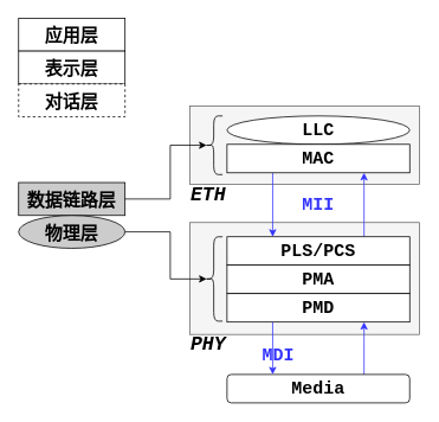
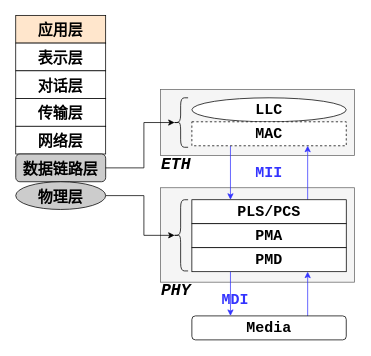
  <mxCell id="0" />
  <mxCell id="1" parent="0" />
  <mxCell id="2" value="" style="rounded=0;whiteSpace=wrap;html=1;fontFamily=Courier New;strokeColor=#666666;fillColor=#f5f5f5;fontColor=#333333;" vertex="1" parent="1"><mxGeometry x="213" y="119" width="259" height="88" as="geometry" /></mxCell>
  <mxCell id="3" value="" style="rounded=0;whiteSpace=wrap;html=1;fontFamily=Courier New;strokeColor=#666666;fillColor=#f5f5f5;fontColor=#333333;" vertex="1" parent="1"><mxGeometry x="213" y="250" width="259" height="126" as="geometry" /></mxCell>
- <mxCell id="4" value="&lt;font face=&quot;Georgia&quot; size=&quot;1&quot;&gt;&lt;b style=&quot;font-size: 20px;&quot;&gt;应用层&lt;/b&gt;&lt;/font&gt;" style="rounded=0;whiteSpace=wrap;html=1;" vertex="1" parent="1"><mxGeometry x="20" y="20" width="120" height="37" as="geometry" /></mxCell>
+ <mxCell id="4" value="&lt;font face=&quot;Georgia&quot; size=&quot;1&quot;&gt;&lt;b style=&quot;font-size: 20px;&quot;&gt;应用层&lt;/b&gt;&lt;/font&gt;" style="rounded=0;whiteSpace=wrap;html=1;fillColor=#ffe6cc;" vertex="1" parent="1"><mxGeometry x="20" y="20" width="120" height="37" as="geometry" /></mxCell>
  <mxCell id="5" value="&lt;font face=&quot;Georgia&quot; size=&quot;1&quot;&gt;&lt;b style=&quot;font-size: 20px;&quot;&gt;表示层&lt;/b&gt;&lt;/font&gt;" style="rounded=0;whiteSpace=wrap;html=1;" vertex="1" parent="1"><mxGeometry x="20" y="57" width="120" height="37" as="geometry" /></mxCell>
- <mxCell id="6" value="&lt;font face=&quot;Georgia&quot; size=&quot;1&quot;&gt;&lt;b style=&quot;font-size: 20px;&quot;&gt;对话层&lt;/b&gt;&lt;/font&gt;" style="rounded=0;whiteSpace=wrap;html=1;dashed=1;" vertex="1" parent="1"><mxGeometry x="20" y="94" width="120" height="37" as="geometry" /></mxCell>
- <mxCell id="9" value="&lt;font face=&quot;Georgia&quot; size=&quot;1&quot;&gt;&lt;b style=&quot;font-size: 20px;&quot;&gt;数据链路层&lt;/b&gt;&lt;/font&gt;" style="rounded=0;whiteSpace=wrap;html=1;fillColor=#CCCCCC;" vertex="1" parent="1"><mxGeometry x="20" y="205" width="120" height="37" as="geometry" /></mxCell>
+ <mxCell id="6" value="&lt;font face=&quot;Georgia&quot; size=&quot;1&quot;&gt;&lt;b style=&quot;font-size: 20px;&quot;&gt;对话层&lt;/b&gt;&lt;/font&gt;" style="rounded=0;whiteSpace=wrap;html=1;" vertex="1" parent="1"><mxGeometry x="20" y="94" width="120" height="37" as="geometry" /></mxCell>
+ <mxCell id="7" value="&lt;font face=&quot;Georgia&quot; size=&quot;1&quot;&gt;&lt;b style=&quot;font-size: 20px;&quot;&gt;传输层&lt;/b&gt;&lt;/font&gt;" style="rounded=0;whiteSpace=wrap;html=1;" vertex="1" parent="1"><mxGeometry x="20" y="131" width="120" height="37" as="geometry" /></mxCell>
+ <mxCell id="8" value="&lt;font face=&quot;Georgia&quot; size=&quot;1&quot;&gt;&lt;b style=&quot;font-size: 20px;&quot;&gt;网络层&lt;/b&gt;&lt;/font&gt;" style="rounded=0;whiteSpace=wrap;html=1;" vertex="1" parent="1"><mxGeometry x="20" y="168" width="120" height="37" as="geometry" /></mxCell>
+ <mxCell id="9" value="&lt;font face=&quot;Georgia&quot; size=&quot;1&quot;&gt;&lt;b style=&quot;font-size: 20px;&quot;&gt;数据链路层&lt;/b&gt;&lt;/font&gt;" style="whiteSpace=wrap;html=1;fillColor=#CCCCCC;rounded=1;" vertex="1" parent="1"><mxGeometry x="20" y="205" width="120" height="37" as="geometry" /></mxCell>
  <mxCell id="10" value="&lt;font face=&quot;Georgia&quot; size=&quot;1&quot;&gt;&lt;b style=&quot;font-size: 20px;&quot;&gt;物理层&lt;/b&gt;&lt;/font&gt;" style="ellipse;whiteSpace=wrap;html=1;fillColor=#CCCCCC;" vertex="1" parent="1"><mxGeometry x="20" y="242" width="120" height="37" as="geometry" /></mxCell>
  <mxCell id="11" value="&lt;font size=&quot;1&quot;&gt;&lt;b style=&quot;font-size: 20px;&quot;&gt;LLC&lt;/b&gt;&lt;/font&gt;" style="ellipse;whiteSpace=wrap;html=1;fontFamily=Courier New;" vertex="1" parent="1"><mxGeometry x="255" y="130" width="206" height="32" as="geometry" /></mxCell>
  <mxCell id="12" style="edgeStyle=orthogonalEdgeStyle;rounded=0;orthogonalLoop=1;jettySize=auto;html=1;entryX=0.25;entryY=0;entryDx=0;entryDy=0;fontFamily=Courier New;fontSize=20;exitX=0.25;exitY=1;exitDx=0;exitDy=0;strokeColor=#3333FF;" edge="1" parent="1" source="13" target="17"><mxGeometry relative="1" as="geometry" /></mxCell>
- <mxCell id="13" value="&lt;font&gt;&lt;span style=&quot;font-size: 20px;&quot;&gt;&lt;b&gt;MAC&lt;/b&gt;&lt;/span&gt;&lt;/font&gt;" style="rounded=0;whiteSpace=wrap;html=1;fontFamily=Courier New;" vertex="1" parent="1"><mxGeometry x="255" y="162" width="206" height="32" as="geometry" /></mxCell>
+ <mxCell id="13" value="&lt;font&gt;&lt;span style=&quot;font-size: 20px;&quot;&gt;&lt;b&gt;MAC&lt;/b&gt;&lt;/span&gt;&lt;/font&gt;" style="rounded=0;whiteSpace=wrap;html=1;fontFamily=Courier New;dashed=1;" vertex="1" parent="1"><mxGeometry x="255" y="162" width="206" height="32" as="geometry" /></mxCell>
  <mxCell id="14" value="" style="shape=curlyBracket;whiteSpace=wrap;html=1;rounded=1;fontFamily=Georgia;fontSize=20;" vertex="1" parent="1"><mxGeometry x="230" y="130" width="20" height="66" as="geometry" /></mxCell>
  <mxCell id="15" value="" style="endArrow=classic;html=1;rounded=0;fontFamily=Georgia;fontSize=20;exitX=1;exitY=0.5;exitDx=0;exitDy=0;edgeStyle=orthogonalEdgeStyle;entryX=0.1;entryY=0.5;entryDx=0;entryDy=0;entryPerimeter=0;" edge="1" parent="1" source="9" target="14"><mxGeometry width="50" height="50" relative="1" as="geometry"><mxPoint x="55" y="46" as="sourcePoint" /><mxPoint x="105" y="-4" as="targetPoint" /><Array as="points"><mxPoint x="191" y="224" /><mxPoint x="191" y="163" /></Array></mxGeometry></mxCell>
  <mxCell id="16" style="edgeStyle=orthogonalEdgeStyle;rounded=0;orthogonalLoop=1;jettySize=auto;html=1;entryX=0.75;entryY=1;entryDx=0;entryDy=0;fontFamily=Courier New;fontSize=20;exitX=0.75;exitY=0;exitDx=0;exitDy=0;strokeColor=#3333FF;" edge="1" parent="1" source="17" target="13"><mxGeometry relative="1" as="geometry" /></mxCell>
  <mxCell id="17" value="&lt;font&gt;&lt;span style=&quot;font-size: 20px;&quot;&gt;&lt;b&gt;PLS/PCS&lt;/b&gt;&lt;/span&gt;&lt;/font&gt;" style="rounded=0;whiteSpace=wrap;html=1;fontFamily=Courier New;" vertex="1" parent="1"><mxGeometry x="255" y="266" width="206" height="32" as="geometry" /></mxCell>
  <mxCell id="18" value="&lt;font&gt;&lt;span style=&quot;font-size: 20px;&quot;&gt;&lt;b&gt;PMA&lt;/b&gt;&lt;/span&gt;&lt;/font&gt;" style="rounded=0;whiteSpace=wrap;html=1;fontFamily=Courier New;" vertex="1" parent="1"><mxGeometry x="255" y="298" width="206" height="32" as="geometry" /></mxCell>
  <mxCell id="19" value="&lt;font&gt;&lt;span style=&quot;font-size: 20px;&quot;&gt;&lt;b&gt;PMD&lt;/b&gt;&lt;/span&gt;&lt;/font&gt;" style="rounded=0;whiteSpace=wrap;html=1;fontFamily=Courier New;" vertex="1" parent="1"><mxGeometry x="255" y="330" width="206" height="32" as="geometry" /></mxCell>
  <mxCell id="20" value="" style="shape=curlyBracket;whiteSpace=wrap;html=1;rounded=1;fontFamily=Georgia;fontSize=20;" vertex="1" parent="1"><mxGeometry x="230" y="266" width="20" height="95" as="geometry" /></mxCell>
  <mxCell id="21" value="" style="endArrow=classic;html=1;rounded=0;fontFamily=Georgia;fontSize=20;exitX=1;exitY=0.5;exitDx=0;exitDy=0;edgeStyle=orthogonalEdgeStyle;entryX=0.1;entryY=0.5;entryDx=0;entryDy=0;entryPerimeter=0;" edge="1" parent="1" source="10" target="20"><mxGeometry width="50" height="50" relative="1" as="geometry"><mxPoint x="150" y="233.5" as="sourcePoint" /><mxPoint x="242" y="173" as="targetPoint" /><Array as="points"><mxPoint x="191" y="261" /><mxPoint x="191" y="314" /></Array></mxGeometry></mxCell>
  <mxCell id="22" value="&lt;b&gt;MII&lt;/b&gt;" style="text;html=1;strokeColor=none;fillColor=none;align=center;verticalAlign=middle;whiteSpace=wrap;rounded=0;fontFamily=Courier New;fontSize=20;fontColor=#3333FF;" vertex="1" parent="1"><mxGeometry x="328" y="215" width="60" height="30" as="geometry" /></mxCell>
  <mxCell id="23" style="edgeStyle=orthogonalEdgeStyle;rounded=0;orthogonalLoop=1;jettySize=auto;html=1;entryX=0.75;entryY=1;entryDx=0;entryDy=0;fontFamily=Courier New;fontSize=20;exitX=0.75;exitY=0;exitDx=0;exitDy=0;strokeColor=#3333FF;" edge="1" parent="1" source="24" target="19"><mxGeometry relative="1" as="geometry" /></mxCell>
  <mxCell id="24" value="&lt;font&gt;&lt;span style=&quot;font-size: 20px;&quot;&gt;&lt;b&gt;Media&lt;/b&gt;&lt;/span&gt;&lt;/font&gt;" style="whiteSpace=wrap;html=1;fontFamily=Courier New;rounded=1;" vertex="1" parent="1"><mxGeometry x="255" y="421" width="206" height="32" as="geometry" /></mxCell>
  <mxCell id="25" style="edgeStyle=orthogonalEdgeStyle;rounded=0;orthogonalLoop=1;jettySize=auto;html=1;entryX=0.25;entryY=0;entryDx=0;entryDy=0;fontFamily=Courier New;fontSize=20;exitX=0.25;exitY=1;exitDx=0;exitDy=0;strokeColor=#3333FF;" edge="1" parent="1" source="19" target="24"><mxGeometry relative="1" as="geometry"><mxPoint x="419.5" y="410" as="sourcePoint" /><mxPoint x="419.5" y="372" as="targetPoint" /></mxGeometry></mxCell>
  <mxCell id="26" value="&lt;b&gt;MDI&lt;/b&gt;" style="text;html=1;strokeColor=none;fillColor=none;align=center;verticalAlign=middle;whiteSpace=wrap;rounded=0;fontFamily=Courier New;fontSize=20;fontColor=#3333FF;" vertex="1" parent="1"><mxGeometry x="283" y="384" width="60" height="30" as="geometry" /></mxCell>
  <mxCell id="27" value="&lt;font style=&quot;font-size: 22px;&quot;&gt;&lt;i&gt;ETH&lt;/i&gt;&lt;/font&gt;" style="text;html=1;strokeColor=none;fillColor=none;align=center;verticalAlign=middle;whiteSpace=wrap;rounded=0;fontFamily=Courier New;fontSize=20;fontColor=#000000;fontStyle=1" vertex="1" parent="1"><mxGeometry x="204" y="205" width="60" height="30" as="geometry" /></mxCell>
  <mxCell id="28" value="&lt;font style=&quot;font-size: 22px;&quot;&gt;&lt;i&gt;PHY&lt;/i&gt;&lt;/font&gt;" style="text;html=1;strokeColor=none;fillColor=none;align=center;verticalAlign=middle;whiteSpace=wrap;rounded=0;fontFamily=Courier New;fontSize=20;fontColor=#000000;fontStyle=1" vertex="1" parent="1"><mxGeometry x="204" y="373" width="60" height="30" as="geometry" /></mxCell>
